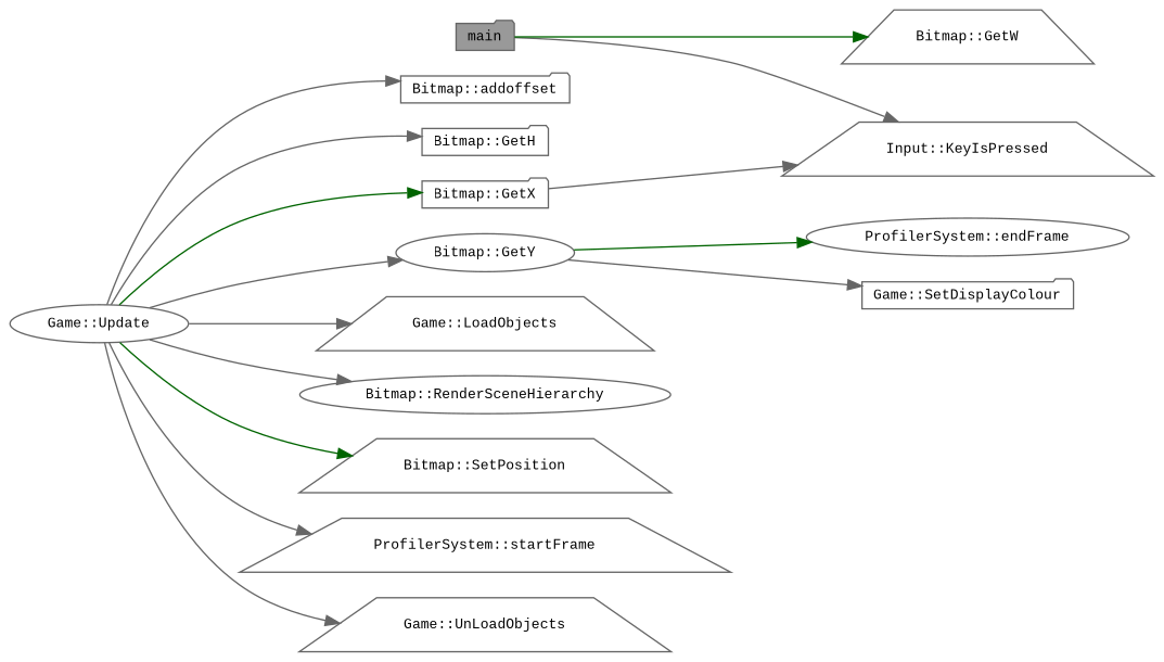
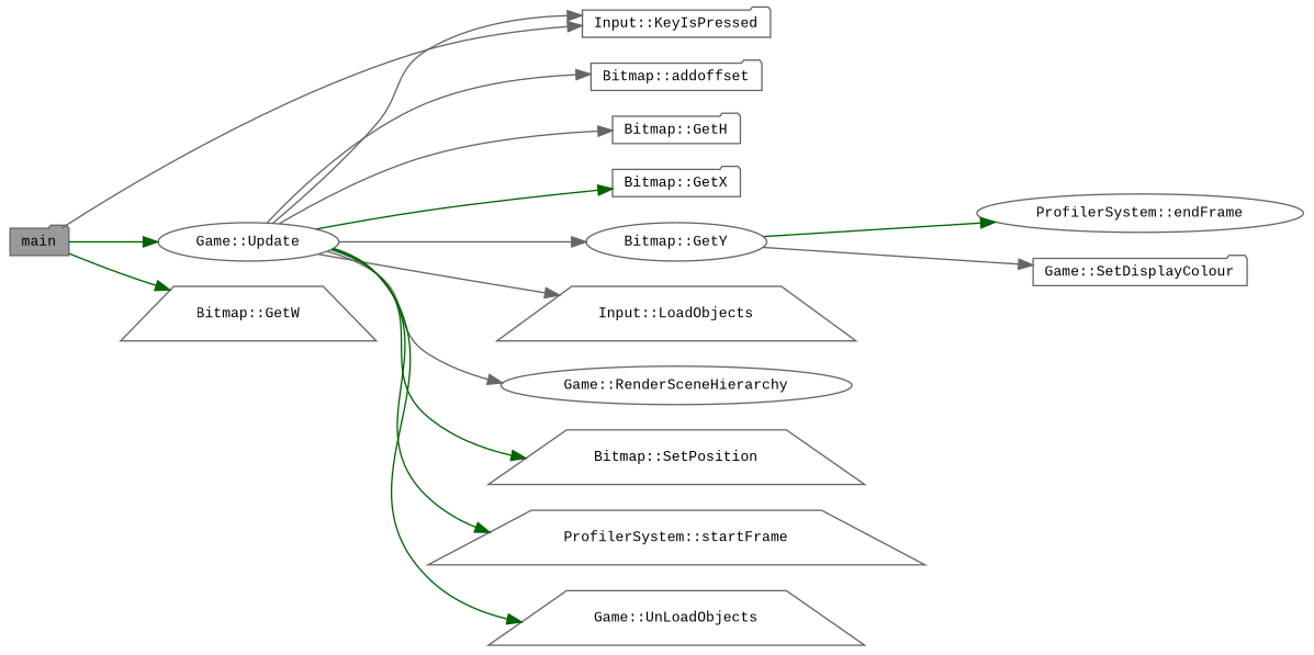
  digraph {
    fontname="Liberation Mono"
    rankdir=LR
    node [color=grey40 fillcolor=white fontname="Liberation Mono" fontsize=10 shape=trapezium style=filled]
    edge [color=gray40 fontname="Liberation Mono" fontsize=10 labelfontname=Helvetica labelfontsize=10 style=solid]
    n1 [color=gray40 fillcolor=grey60 fontcolor=black height=0.2 label=main shape=folder width=0.4]
-   n2 [height=0.2 label="Input::KeyIsPressed" width=0.4]
+   n2 [height=0.2 label="Input::KeyIsPressed" shape=folder width=0.4]
    n3 [height=0.2 label="Game::Update" shape=ellipse width=0.4]
    n4 [height=0.2 label="Bitmap::GetW" width=0.4]
    n5 [height=0.2 label="Bitmap::addoffset" shape=folder width=0.4]
    n6 [height=0.2 label="Bitmap::GetH" shape=folder width=0.4]
    n7 [height=0.2 label="Bitmap::GetX" shape=folder width=0.4]
    n8 [height=0.2 label="Bitmap::GetY" shape=ellipse width=0.4]
-   n9 [height=0.2 label="Game::LoadObjects" width=0.4]
-   n10 [height=0.2 label="Bitmap::RenderSceneHierarchy" shape=ellipse width=0.4]
+   n9 [height=0.2 label="Input::LoadObjects" width=0.4]
+   n10 [height=0.2 label="Game::RenderSceneHierarchy" shape=ellipse width=0.4]
    n11 [height=0.2 label="Bitmap::SetPosition" width=0.4]
    n12 [height=0.2 label="ProfilerSystem::startFrame" width=0.4]
    n13 [height=0.2 label="Game::UnLoadObjects" width=0.4]
    n14 [height=0.2 label="ProfilerSystem::endFrame" shape=ellipse width=0.4]
    n15 [height=0.2 label="Game::SetDisplayColour" shape=folder width=0.4]
    n1 -> n2
+   n1 -> n3 [color=darkgreen]
    n1 -> n4 [color=darkgreen]
-   n7 -> n2
+   n3 -> n2
    n3 -> n5
    n3 -> n6
    n3 -> n7 [color=darkgreen]
    n3 -> n8
    n3 -> n9
    n3 -> n10
    n3 -> n11 [color=darkgreen]
-   n3 -> n12
-   n3 -> n13
+   n3 -> n12 [color=darkgreen]
+   n3 -> n13 [color=darkgreen]
    n8 -> n14 [color=darkgreen]
    n8 -> n15
  }
